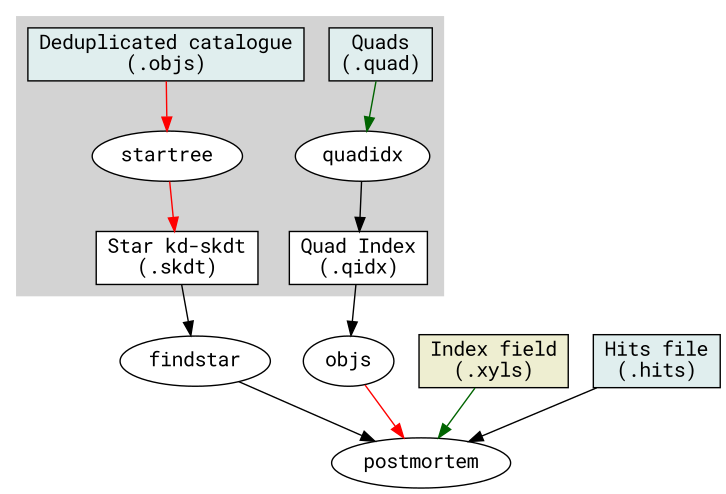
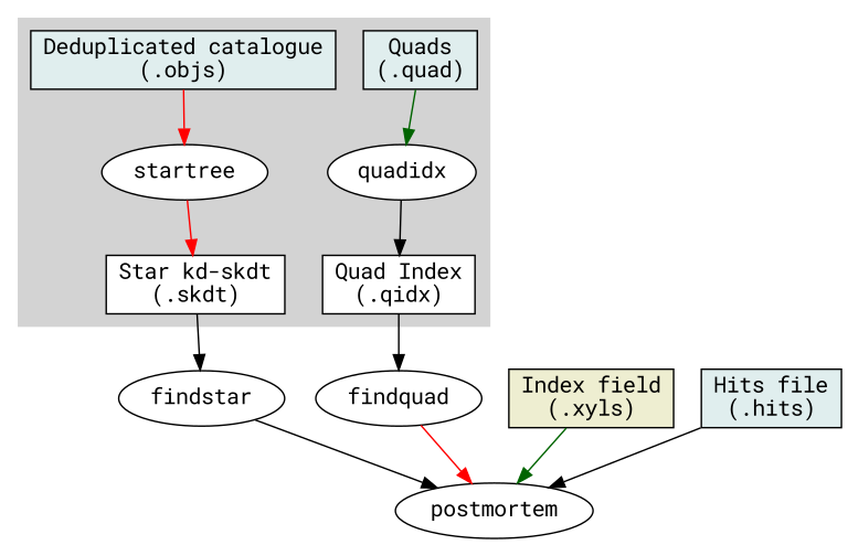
  graph {
    fontname="Roboto Mono"
    rankdir=TB
    node [fillcolor=white fontname="Roboto Mono" shape=box style=filled]
    edge [color=black dir=forward fontname="Roboto Mono"]
    n1 [fillcolor=azure2 label="Deduplicated catalogue\n(.objs)"]
    startree [shape=ellipse]
    n3 [fillcolor=azure2 label="Quads\n(.quad)"]
    quadidx [shape=ellipse]
    n5 [label="Star kd-skdt\n(.skdt)"]
    n6 [label="Quad Index\n(.qidx)"]
    findstar [shape=ellipse]
-   findquad [shape=ellipse label=objs]
+   findquad [shape=ellipse]
    n9 [fillcolor=lightyellow2 label="Index field\n(.xyls)"]
    postmortem [shape=ellipse]
    n11 [fillcolor=azure2 label="Hits file\n(.hits)"]
    subgraph cluster_1 {
      color=lightgrey
      style=filled
      n1
      startree
      n3
      quadidx
      n5
      n6
    }
    n1 -- startree [color=red]
    startree -- n5 [color=red]
    n3 -- quadidx [color=darkgreen]
    quadidx -- n6
    n5 -- findstar
    n6 -- findquad
    findstar -- postmortem
    findquad -- postmortem [color=red]
    n9 -- postmortem [color=darkgreen]
    n11 -- postmortem
  }
